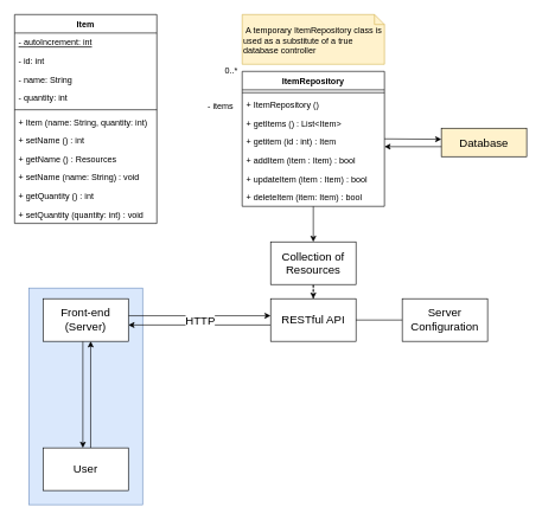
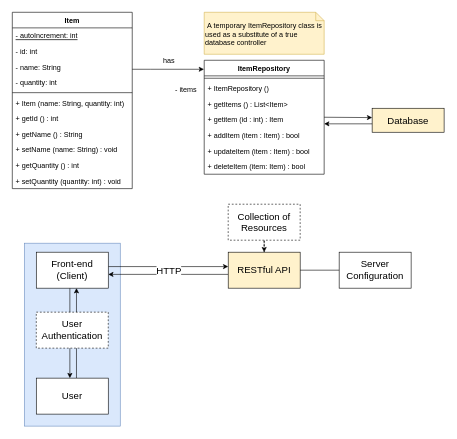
  <mxCell id="0" />
  <mxCell id="1" parent="0" />
  <mxCell id="2" value="" style="rounded=0;whiteSpace=wrap;html=1;fontSize=16;fillColor=#dae8fc;strokeColor=#6c8ebf;" vertex="1" parent="1"><mxGeometry x="40" y="405" width="160" height="305" as="geometry" /></mxCell>
  <mxCell id="3" style="edgeStyle=orthogonalEdgeStyle;rounded=0;orthogonalLoop=1;jettySize=auto;html=1;fontSize=16;" edge="1" parent="1"><mxGeometry relative="1" as="geometry"><mxPoint x="630" y="206" as="sourcePoint" /><mxPoint x="540" y="206" as="targetPoint" /></mxGeometry></mxCell>
  <mxCell id="4" value="Database" style="rounded=0;whiteSpace=wrap;html=1;fontSize=16;fillColor=#fff2cc;" vertex="1" parent="1"><mxGeometry x="620" y="180" width="120" height="40" as="geometry" /></mxCell>
  <mxCell id="5" value="&lt;br&gt;&amp;nbsp;A temporary ItemRepository class is used as a&amp;nbsp;substitute of a true database controller" style="shape=note;whiteSpace=wrap;html=1;size=14;verticalAlign=top;align=left;spacingTop=-6;fillColor=#fff2cc;strokeColor=#d6b656;" vertex="1" parent="1"><mxGeometry x="340" y="20" width="200" height="70" as="geometry" /></mxCell>
- <mxCell id="6" style="edgeStyle=orthogonalEdgeStyle;rounded=0;orthogonalLoop=1;jettySize=auto;html=1;entryX=0.5;entryY=0;entryDx=0;entryDy=0;fontSize=16;" edge="1" parent="1" source="7" target="32"><mxGeometry relative="1" as="geometry" /></mxCell>
  <mxCell id="7" value="ItemRepository" style="swimlane;fontStyle=1;align=center;verticalAlign=top;childLayout=stackLayout;horizontal=1;startSize=26;horizontalStack=0;resizeParent=1;resizeParentMax=0;resizeLast=0;collapsible=1;marginBottom=0;" vertex="1" parent="1"><mxGeometry x="340" y="100" width="200" height="190" as="geometry" /></mxCell>
  <mxCell id="8" value="" style="line;strokeWidth=1;fillColor=none;align=left;verticalAlign=middle;spacingTop=-1;spacingLeft=3;spacingRight=3;rotatable=0;labelPosition=right;points=[];portConstraint=eastwest;" vertex="1" parent="7"><mxGeometry y="26" width="200" height="8" as="geometry" /></mxCell>
  <mxCell id="9" value="+ ItemRepository ()" style="text;strokeColor=none;fillColor=none;align=left;verticalAlign=top;spacingLeft=4;spacingRight=4;overflow=hidden;rotatable=0;points=[[0,0.5],[1,0.5]];portConstraint=eastwest;" vertex="1" parent="7"><mxGeometry y="34" width="200" height="26" as="geometry" /></mxCell>
  <mxCell id="10" value="+ getItems () : List&lt;Item&gt;" style="text;strokeColor=none;fillColor=none;align=left;verticalAlign=top;spacingLeft=4;spacingRight=4;overflow=hidden;rotatable=0;points=[[0,0.5],[1,0.5]];portConstraint=eastwest;" vertex="1" parent="7"><mxGeometry y="60" width="200" height="26" as="geometry" /></mxCell>
  <mxCell id="11" value="+ getitem (id : int) : Item" style="text;strokeColor=none;fillColor=none;align=left;verticalAlign=top;spacingLeft=4;spacingRight=4;overflow=hidden;rotatable=0;points=[[0,0.5],[1,0.5]];portConstraint=eastwest;" vertex="1" parent="7"><mxGeometry y="86" width="200" height="26" as="geometry" /></mxCell>
  <mxCell id="12" value="+ addItem (item : Item) : bool" style="text;strokeColor=none;fillColor=none;align=left;verticalAlign=top;spacingLeft=4;spacingRight=4;overflow=hidden;rotatable=0;points=[[0,0.5],[1,0.5]];portConstraint=eastwest;" vertex="1" parent="7"><mxGeometry y="112" width="200" height="26" as="geometry" /></mxCell>
  <mxCell id="13" value="+ updateItem (item : Item) : bool" style="text;strokeColor=none;fillColor=none;align=left;verticalAlign=top;spacingLeft=4;spacingRight=4;overflow=hidden;rotatable=0;points=[[0,0.5],[1,0.5]];portConstraint=eastwest;" vertex="1" parent="7"><mxGeometry y="138" width="200" height="26" as="geometry" /></mxCell>
  <mxCell id="14" value="+ deleteItem (item: Item) : bool" style="text;strokeColor=none;fillColor=none;align=left;verticalAlign=top;spacingLeft=4;spacingRight=4;overflow=hidden;rotatable=0;points=[[0,0.5],[1,0.5]];portConstraint=eastwest;" vertex="1" parent="7"><mxGeometry y="164" width="200" height="26" as="geometry" /></mxCell>
+ <mxCell id="15" style="edgeStyle=orthogonalEdgeStyle;rounded=0;orthogonalLoop=1;jettySize=auto;html=1;entryX=-0.002;entryY=0.079;entryDx=0;entryDy=0;entryPerimeter=0;" edge="1" parent="1" source="17" target="7"><mxGeometry relative="1" as="geometry"><Array as="points"><mxPoint x="250" y="115" /><mxPoint x="250" y="115" /></Array></mxGeometry></mxCell>
+ <mxCell id="16" value="has" style="edgeLabel;html=1;align=center;verticalAlign=middle;resizable=0;points=[];fontSize=12;" vertex="1" connectable="0" parent="15"><mxGeometry x="0.134" y="2" relative="1" as="geometry"><mxPoint x="-8" y="-13" as="offset" /></mxGeometry></mxCell>
  <mxCell id="17" value="Item" style="swimlane;fontStyle=1;align=center;verticalAlign=top;childLayout=stackLayout;horizontal=1;startSize=26;horizontalStack=0;resizeParent=1;resizeParentMax=0;resizeLast=0;collapsible=1;marginBottom=0;" vertex="1" parent="1"><mxGeometry x="20" y="20" width="200" height="294" as="geometry" /></mxCell>
  <mxCell id="18" value="- autoIncrement: int" style="text;strokeColor=none;fillColor=none;align=left;verticalAlign=top;spacingLeft=4;spacingRight=4;overflow=hidden;rotatable=0;points=[[0,0.5],[1,0.5]];portConstraint=eastwest;fontStyle=4" vertex="1" parent="17"><mxGeometry y="26" width="200" height="26" as="geometry" /></mxCell>
  <mxCell id="19" value="- id: int" style="text;strokeColor=none;fillColor=none;align=left;verticalAlign=top;spacingLeft=4;spacingRight=4;overflow=hidden;rotatable=0;points=[[0,0.5],[1,0.5]];portConstraint=eastwest;" vertex="1" parent="17"><mxGeometry y="52" width="200" height="26" as="geometry" /></mxCell>
  <mxCell id="20" value="- name: String" style="text;strokeColor=none;fillColor=none;align=left;verticalAlign=top;spacingLeft=4;spacingRight=4;overflow=hidden;rotatable=0;points=[[0,0.5],[1,0.5]];portConstraint=eastwest;" vertex="1" parent="17"><mxGeometry y="78" width="200" height="26" as="geometry" /></mxCell>
  <mxCell id="21" value="- quantity: int" style="text;strokeColor=none;fillColor=none;align=left;verticalAlign=top;spacingLeft=4;spacingRight=4;overflow=hidden;rotatable=0;points=[[0,0.5],[1,0.5]];portConstraint=eastwest;" vertex="1" parent="17"><mxGeometry y="104" width="200" height="26" as="geometry" /></mxCell>
  <mxCell id="22" value="" style="line;strokeWidth=1;fillColor=none;align=left;verticalAlign=middle;spacingTop=-1;spacingLeft=3;spacingRight=3;rotatable=0;labelPosition=right;points=[];portConstraint=eastwest;" vertex="1" parent="17"><mxGeometry y="130" width="200" height="8" as="geometry" /></mxCell>
  <mxCell id="23" value="+ Item (name: String, quantity: int)" style="text;strokeColor=none;fillColor=none;align=left;verticalAlign=top;spacingLeft=4;spacingRight=4;overflow=hidden;rotatable=0;points=[[0,0.5],[1,0.5]];portConstraint=eastwest;" vertex="1" parent="17"><mxGeometry y="138" width="200" height="26" as="geometry" /></mxCell>
- <mxCell id="24" value="+ setName () : int" style="text;strokeColor=none;fillColor=none;align=left;verticalAlign=top;spacingLeft=4;spacingRight=4;overflow=hidden;rotatable=0;points=[[0,0.5],[1,0.5]];portConstraint=eastwest;" vertex="1" parent="17"><mxGeometry y="164" width="200" height="26" as="geometry" /></mxCell>
- <mxCell id="25" value="+ getName () : Resources" style="text;strokeColor=none;fillColor=none;align=left;verticalAlign=top;spacingLeft=4;spacingRight=4;overflow=hidden;rotatable=0;points=[[0,0.5],[1,0.5]];portConstraint=eastwest;" vertex="1" parent="17"><mxGeometry y="190" width="200" height="26" as="geometry" /></mxCell>
+ <mxCell id="24" value="+ getId () : int" style="text;strokeColor=none;fillColor=none;align=left;verticalAlign=top;spacingLeft=4;spacingRight=4;overflow=hidden;rotatable=0;points=[[0,0.5],[1,0.5]];portConstraint=eastwest;" vertex="1" parent="17"><mxGeometry y="164" width="200" height="26" as="geometry" /></mxCell>
+ <mxCell id="25" value="+ getName () : String" style="text;strokeColor=none;fillColor=none;align=left;verticalAlign=top;spacingLeft=4;spacingRight=4;overflow=hidden;rotatable=0;points=[[0,0.5],[1,0.5]];portConstraint=eastwest;" vertex="1" parent="17"><mxGeometry y="190" width="200" height="26" as="geometry" /></mxCell>
  <mxCell id="26" value="+ setName (name: String) : void" style="text;strokeColor=none;fillColor=none;align=left;verticalAlign=top;spacingLeft=4;spacingRight=4;overflow=hidden;rotatable=0;points=[[0,0.5],[1,0.5]];portConstraint=eastwest;" vertex="1" parent="17"><mxGeometry y="216" width="200" height="26" as="geometry" /></mxCell>
  <mxCell id="27" value="+ getQuantity () : int" style="text;strokeColor=none;fillColor=none;align=left;verticalAlign=top;spacingLeft=4;spacingRight=4;overflow=hidden;rotatable=0;points=[[0,0.5],[1,0.5]];portConstraint=eastwest;" vertex="1" parent="17"><mxGeometry y="242" width="200" height="26" as="geometry" /></mxCell>
  <mxCell id="28" value="+ setQuantity (quantity: int) : void" style="text;strokeColor=none;fillColor=none;align=left;verticalAlign=top;spacingLeft=4;spacingRight=4;overflow=hidden;rotatable=0;points=[[0,0.5],[1,0.5]];portConstraint=eastwest;" vertex="1" parent="17"><mxGeometry y="268" width="200" height="26" as="geometry" /></mxCell>
- <mxCell id="29" value="0..*" style="text;html=1;strokeColor=none;fillColor=none;align=center;verticalAlign=middle;whiteSpace=wrap;rounded=0;fontSize=12;" vertex="1" parent="1"><mxGeometry x="310" y="90" width="30" height="20" as="geometry" /></mxCell>
  <mxCell id="30" value="- items" style="text;html=1;strokeColor=none;fillColor=none;align=center;verticalAlign=middle;whiteSpace=wrap;rounded=0;fontSize=12;" vertex="1" parent="1"><mxGeometry x="290" y="140" width="40" height="20" as="geometry" /></mxCell>
  <mxCell id="31" style="edgeStyle=orthogonalEdgeStyle;rounded=0;orthogonalLoop=1;jettySize=auto;html=1;entryX=0.5;entryY=0;entryDx=0;entryDy=0;fontSize=16;dashed=1;" edge="1" parent="1" source="32" target="35"><mxGeometry relative="1" as="geometry" /></mxCell>
- <mxCell id="32" value="Collection of Resources" style="rounded=0;whiteSpace=wrap;html=1;fontSize=16;" vertex="1" parent="1"><mxGeometry x="380" y="340" width="120" height="60" as="geometry" /></mxCell>
+ <mxCell id="32" value="Collection of Resources" style="rounded=0;whiteSpace=wrap;html=1;fontSize=16;dashed=1;" vertex="1" parent="1"><mxGeometry x="380" y="340" width="120" height="60" as="geometry" /></mxCell>
  <mxCell id="33" value="" style="endArrow=classic;html=1;fontSize=16;" edge="1" parent="1"><mxGeometry width="50" height="50" relative="1" as="geometry"><mxPoint x="540" y="195" as="sourcePoint" /><mxPoint x="620" y="195.571" as="targetPoint" /></mxGeometry></mxCell>
  <mxCell id="34" style="edgeStyle=orthogonalEdgeStyle;rounded=0;orthogonalLoop=1;jettySize=auto;html=1;fontSize=16;" edge="1" parent="1"><mxGeometry relative="1" as="geometry"><mxPoint x="180" y="457" as="targetPoint" /><mxPoint x="380" y="457" as="sourcePoint" /></mxGeometry></mxCell>
- <mxCell id="35" value="RESTful API" style="rounded=0;whiteSpace=wrap;html=1;fontSize=16;" vertex="1" parent="1"><mxGeometry x="380" y="420" width="120" height="60" as="geometry" /></mxCell>
+ <mxCell id="35" value="RESTful API" style="rounded=0;whiteSpace=wrap;html=1;fontSize=16;fillColor=#fff2cc;" vertex="1" parent="1"><mxGeometry x="380" y="420" width="120" height="60" as="geometry" /></mxCell>
  <mxCell id="36" style="edgeStyle=orthogonalEdgeStyle;rounded=0;orthogonalLoop=1;jettySize=auto;html=1;entryX=0;entryY=0.5;entryDx=0;entryDy=0;fontSize=16;" edge="1" parent="1"><mxGeometry relative="1" as="geometry"><mxPoint x="180" y="444" as="sourcePoint" /><mxPoint x="380" y="444" as="targetPoint" /></mxGeometry></mxCell>
  <mxCell id="37" value="HTTP" style="edgeLabel;html=1;align=center;verticalAlign=middle;resizable=0;points=[];fontSize=16;" vertex="1" connectable="0" parent="36"><mxGeometry x="0.078" y="-2" relative="1" as="geometry"><mxPoint x="-7.5" y="4" as="offset" /></mxGeometry></mxCell>
  <mxCell id="38" style="edgeStyle=orthogonalEdgeStyle;rounded=0;orthogonalLoop=1;jettySize=auto;html=1;fontSize=16;" edge="1" parent="1"><mxGeometry relative="1" as="geometry"><mxPoint x="116" y="480" as="sourcePoint" /><mxPoint x="116" y="630" as="targetPoint" /></mxGeometry></mxCell>
- <mxCell id="39" value="Front-end&lt;br&gt;(Server)" style="rounded=0;whiteSpace=wrap;html=1;fontSize=16;" vertex="1" parent="1"><mxGeometry x="60" y="420" width="120" height="60" as="geometry" /></mxCell>
+ <mxCell id="39" value="Front-end&lt;br&gt;(Client)" style="rounded=0;whiteSpace=wrap;html=1;fontSize=16;" vertex="1" parent="1"><mxGeometry x="60" y="420" width="120" height="60" as="geometry" /></mxCell>
  <mxCell id="40" value="Server&lt;br&gt;Configuration" style="rounded=0;whiteSpace=wrap;html=1;fontSize=16;" vertex="1" parent="1"><mxGeometry x="565" y="420" width="120" height="60" as="geometry" /></mxCell>
  <mxCell id="41" value="" style="endArrow=none;html=1;fontSize=16;entryX=0;entryY=0.5;entryDx=0;entryDy=0;" edge="1" parent="1" target="40"><mxGeometry width="50" height="50" relative="1" as="geometry"><mxPoint x="500" y="450" as="sourcePoint" /><mxPoint x="550" y="405" as="targetPoint" /></mxGeometry></mxCell>
  <mxCell id="42" style="edgeStyle=orthogonalEdgeStyle;rounded=0;orthogonalLoop=1;jettySize=auto;html=1;entryX=0.5;entryY=1;entryDx=0;entryDy=0;fontSize=16;" edge="1" parent="1"><mxGeometry relative="1" as="geometry"><mxPoint x="127" y="630" as="sourcePoint" /><mxPoint x="127" y="480" as="targetPoint" /></mxGeometry></mxCell>
  <mxCell id="43" value="User" style="rounded=0;whiteSpace=wrap;html=1;fontSize=16;" vertex="1" parent="1"><mxGeometry x="60" y="630" width="120" height="60" as="geometry" /></mxCell>
+ <mxCell id="44" value="User Authentication" style="rounded=0;whiteSpace=wrap;html=1;fontSize=16;dashed=1;" vertex="1" parent="1"><mxGeometry x="60" y="520" width="120" height="60" as="geometry" /></mxCell>
